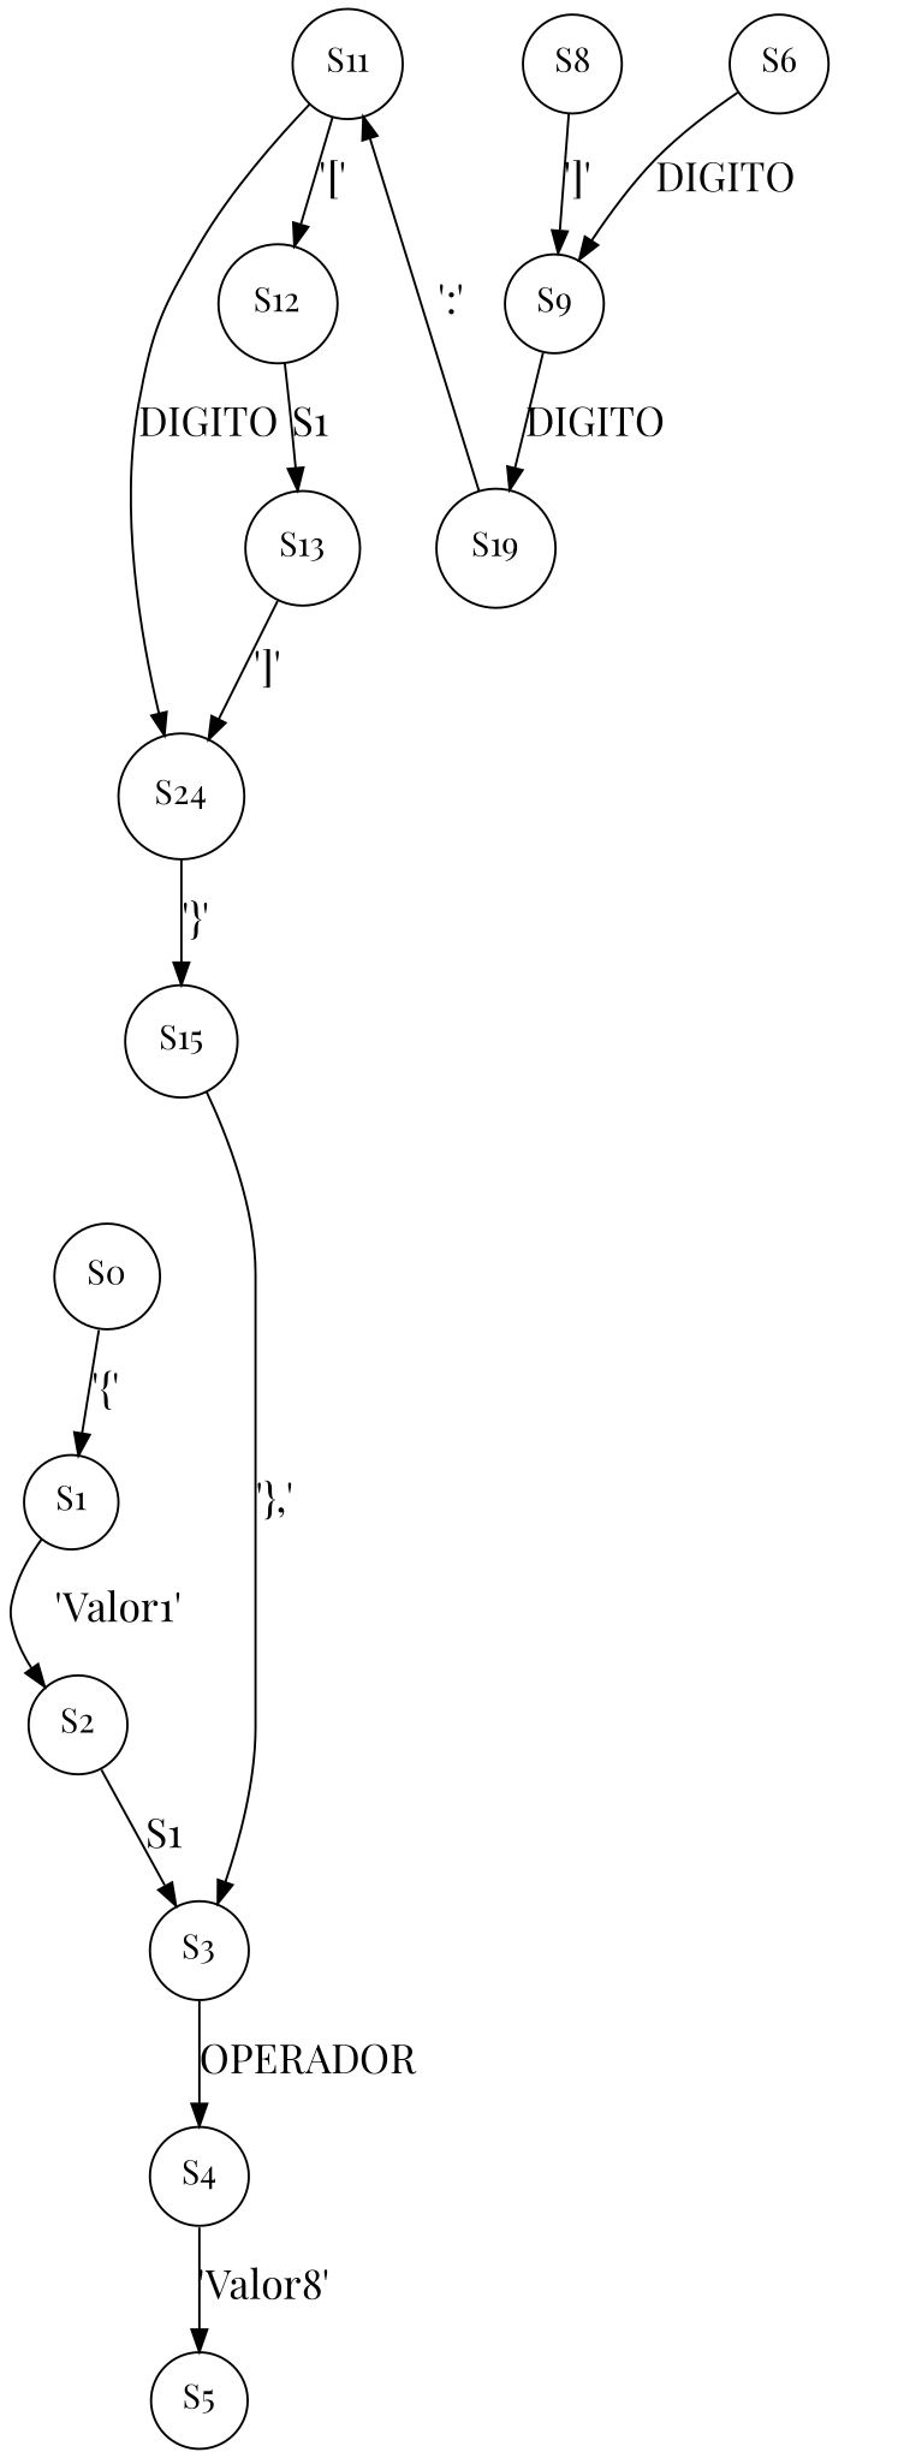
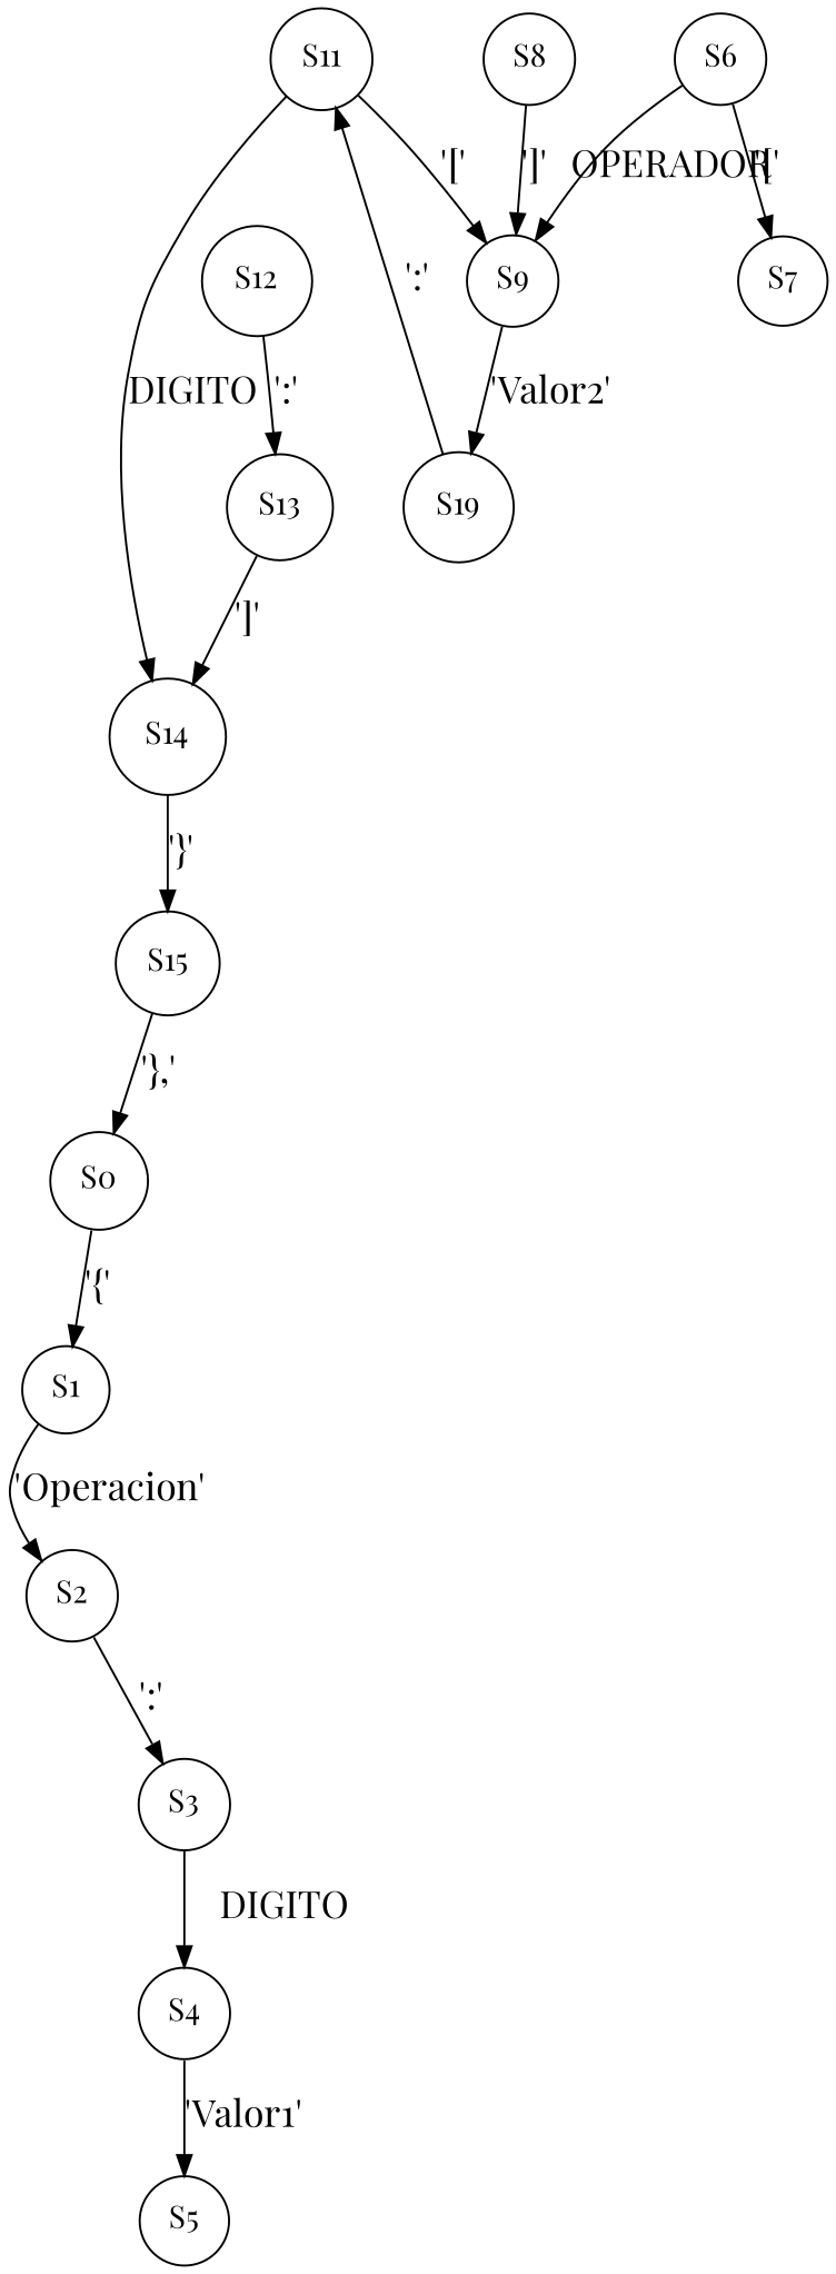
  digraph {
    fontname="Playfair Display"
    rankdir=TB
    node [fontname="Playfair Display" fontsize=15 shape=circle]
    edge [fontname="Playfair Display" fontsize=18]
    S0
    S1
    S2
    S3
    S4
    S5
    S6
    S9
+   S7
    n10 [label=S19]
    S11
    S8
-   S14 [label=S24]
+   S14
    S12
    S15
    S13
    S0 -> S1 [label="'{'"]
-   S1 -> S2 [label="'Valor1'"]
-   S2 -> S3 [label=S1]
-   S3 -> S4 [label=OPERADOR]
-   S4 -> S5 [label="'Valor8'"]
-   S6 -> S9 [label=DIGITO]
-   S9 -> n10 [label=DIGITO]
+   S1 -> S2 [label="'Operacion'"]
+   S2 -> S3 [label="':'"]
+   S3 -> S4 [label=DIGITO]
+   S4 -> S5 [label="'Valor1'"]
+   S6 -> S9 [label=OPERADOR]
+   S6 -> S7 [label="'['"]
+   S9 -> n10 [label="'Valor2'"]
    n10 -> S11 [label="':'"]
    S11 -> S14 [label=DIGITO]
-   S11 -> S12 [label="'['"]
+   S11 -> S9 [label="'['"]
    S8 -> S9 [label="']'"]
    S14 -> S15 [label="'}'"]
-   S12 -> S13 [label=S1]
-   S15 -> S3 [label="'},'"]
+   S12 -> S13 [label="':'"]
+   S15 -> S0 [label="'},'"]
    S13 -> S14 [label="']'"]
  }
